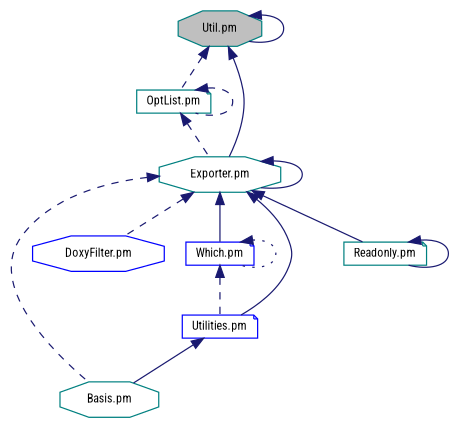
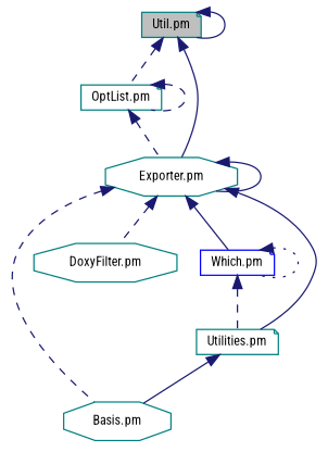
  digraph {
    fontname="Roboto Condensed"
    node [color=teal fillcolor=white fontname="Roboto Condensed" fontsize=10 shape=note style=filled]
    edge [color=midnightblue dir=back fontname="Roboto Condensed" fontsize=10 labelfontname=Helvetica labelfontsize=10 style=solid]
-   n1 [fillcolor=grey75 fontcolor=black height=0.2 label="Util.pm" shape=octagon width=0.4]
+   n1 [fillcolor=grey75 fontcolor=black height=0.2 label="Util.pm" width=0.4]
    n2 [height=0.2 label="OptList.pm" width=0.4]
    n3 [height=0.2 label="Exporter.pm" shape=octagon width=0.4]
    n4 [height=0.2 label="Basis.pm" shape=octagon width=0.4]
-   n5 [color=blue height=0.2 label="DoxyFilter.pm" shape=octagon width=0.4]
+   n5 [height=0.2 label="DoxyFilter.pm" shape=octagon width=0.4]
    n6 [color=blue height=0.2 label="Which.pm" width=0.4]
-   n7 [color=blue height=0.2 label="Utilities.pm" width=0.4]
-   n8 [height=0.2 label="Readonly.pm" width=0.4]
+   n7 [height=0.2 label="Utilities.pm" width=0.4]
    n1 -> n1
    n1 -> n2 [style=dashed]
    n1 -> n3
    n2 -> n2 [style=dashed]
    n2 -> n3 [style=dashed]
    n3 -> n3
    n3 -> n4 [style=dashed]
    n3 -> n5 [style=dashed]
    n3 -> n6
    n3 -> n7
-   n3 -> n8
    n6 -> n6 [style=dotted]
    n6 -> n7 [style=dashed]
    n7 -> n4
-   n8 -> n8
  }
